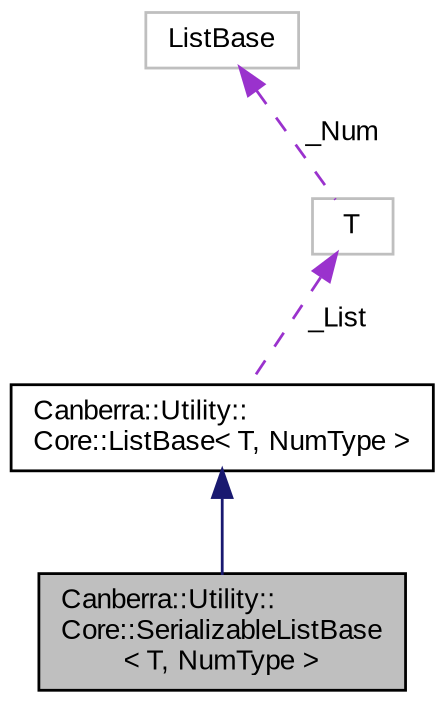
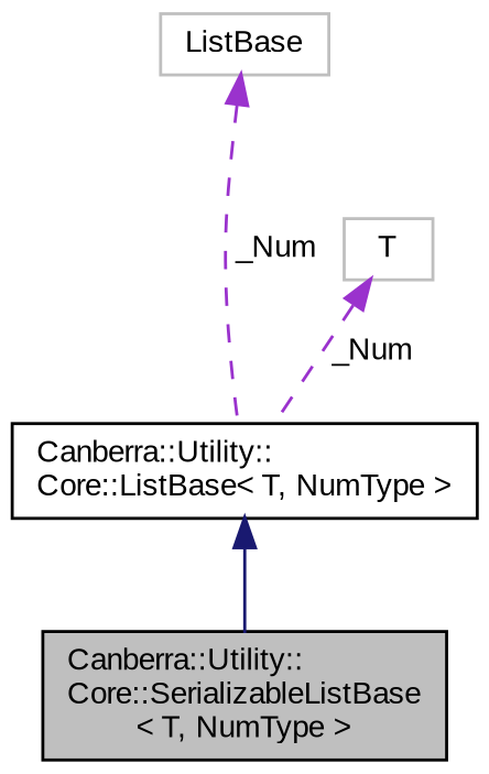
  digraph {
    fontname="Liberation Sans"
    node [color=black fillcolor=white fontname="Liberation Sans" fontsize=10 shape=record style=filled]
    edge [color=darkorchid3 dir=back fontname="Liberation Sans" fontsize=10 labelfontname=Helvetica labelfontsize=10 style=dashed]
    n1 [fillcolor=grey75 fontcolor=black height=0.2 label="Canberra::Utility::\lCore::SerializableListBase\l\< T, NumType \>" width=0.4]
    n2 [height=0.2 label="Canberra::Utility::\lCore::ListBase\< T, NumType \>" width=0.4]
    n3 [color=grey75 height=0.2 label=ListBase width=0.4]
    n4 [color=grey75 height=0.2 label=T width=0.4]
    n2 -> n1 [color=midnightblue style=solid]
-   n3 -> n4 [label=" _Num"]
-   n4 -> n2 [label=" _List"]
+   n3 -> n2 [label=" _Num"]
+   n4 -> n2 [label=" _Num"]
  }
